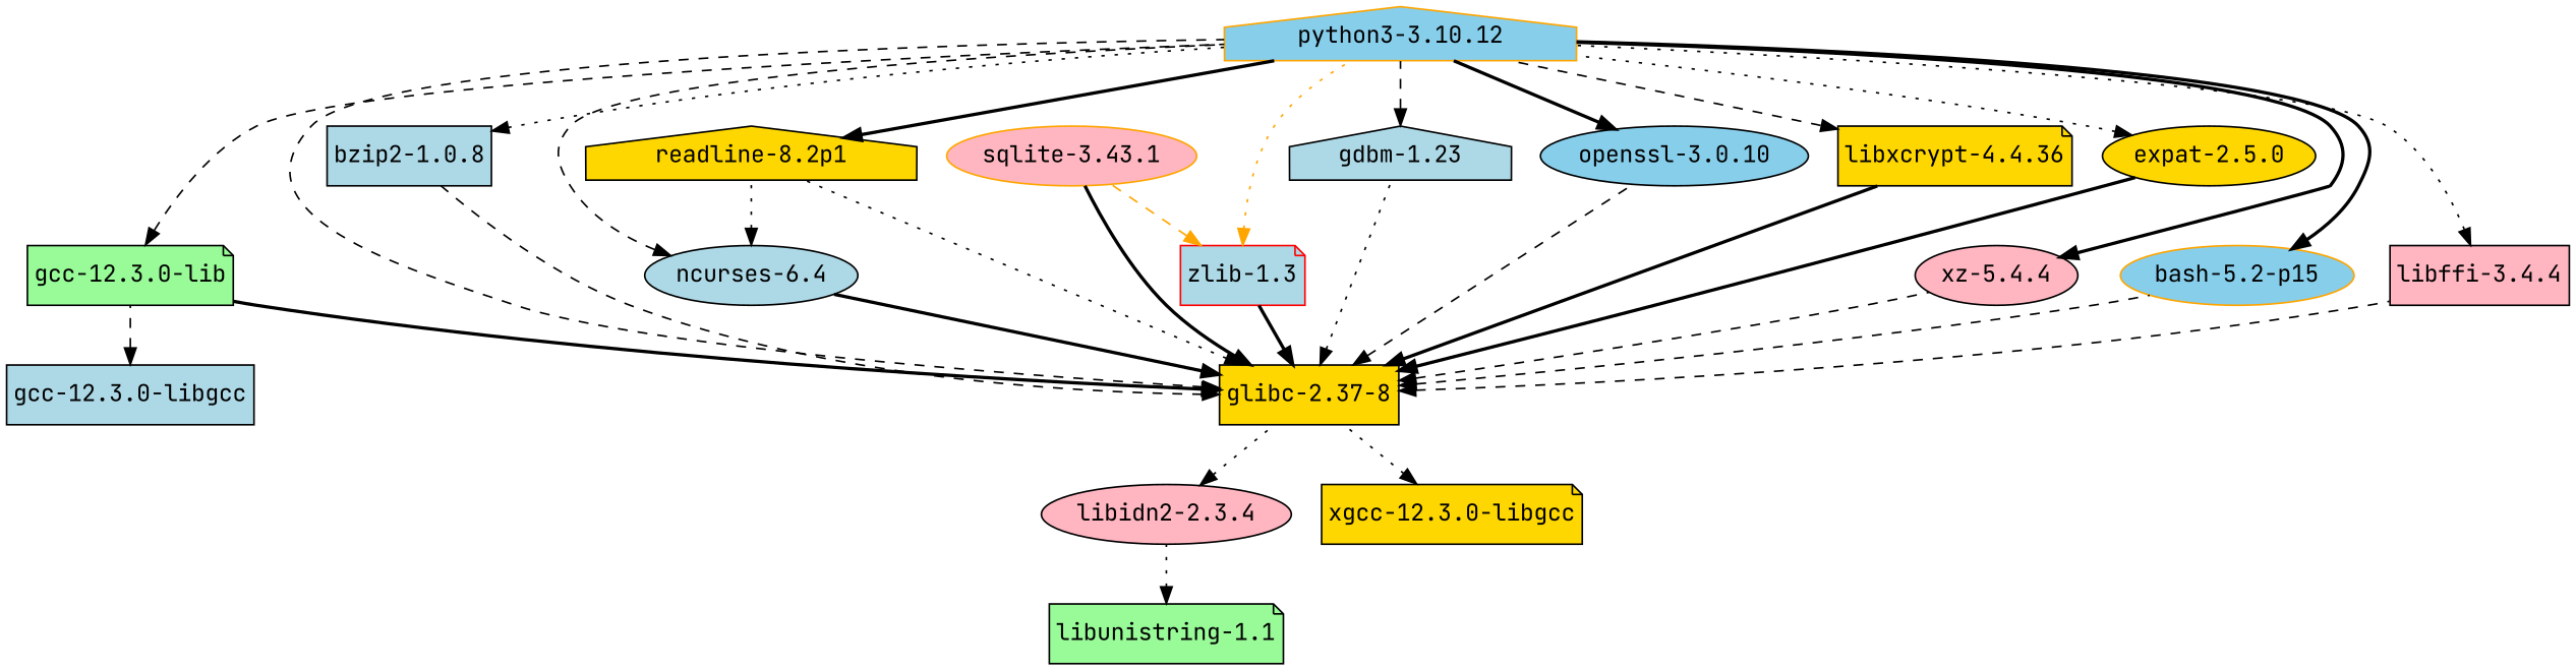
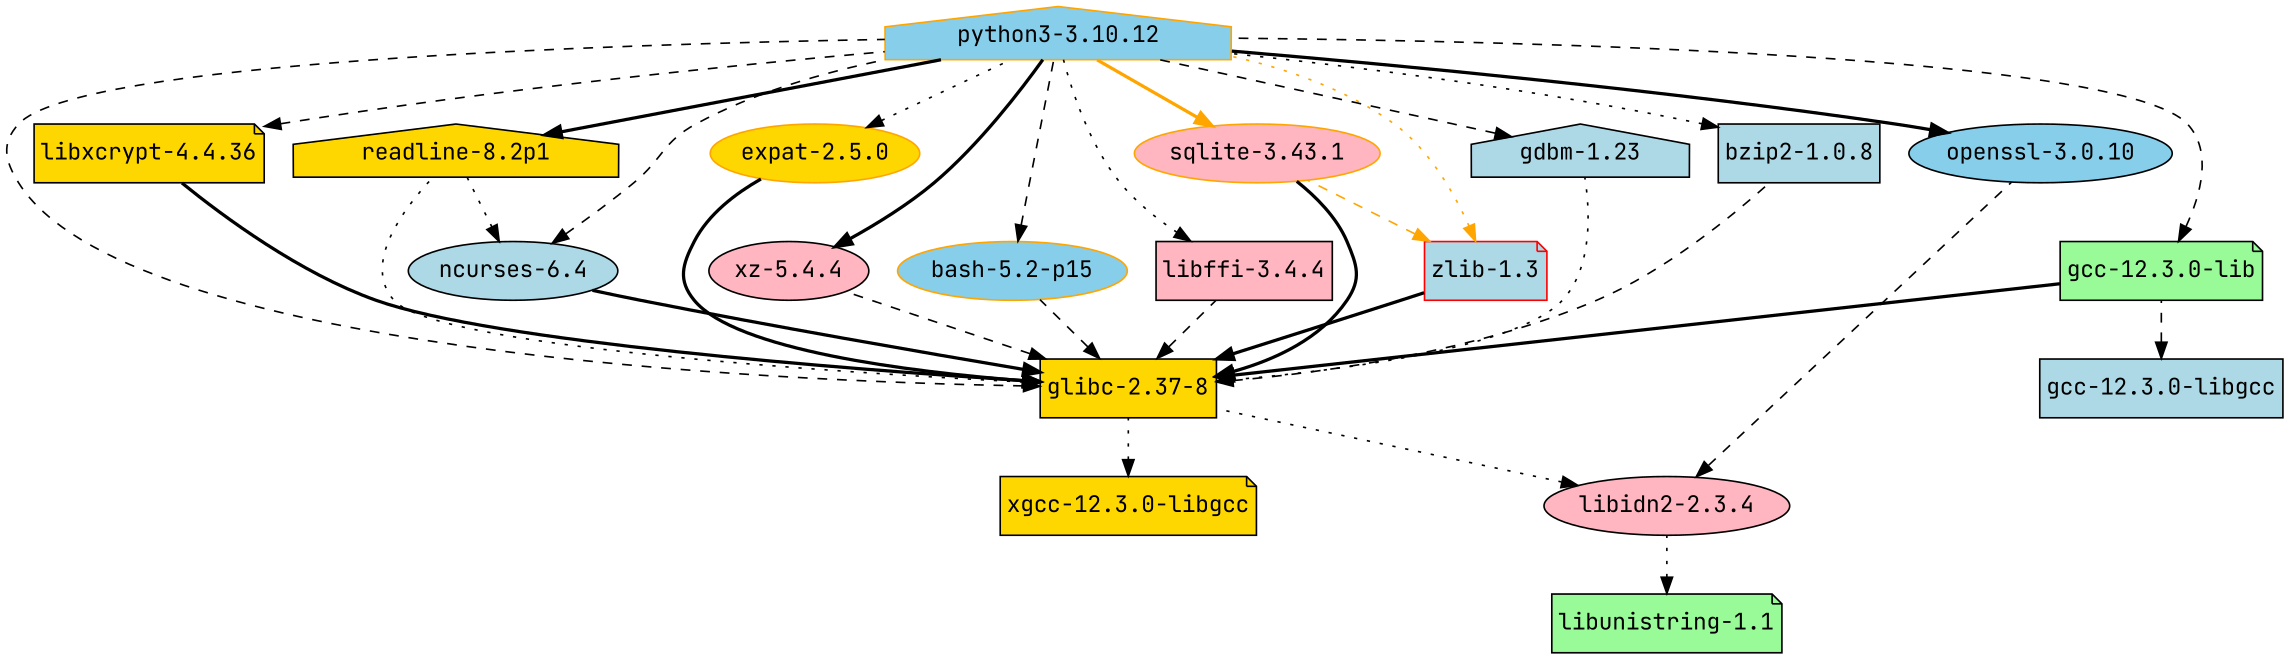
  digraph {
    fontname="JetBrains Mono"
    rankdir=BT
    node [fillcolor=lightblue fontname="JetBrains Mono" margin=.05 shape=ellipse style=filled]
    edge [dir=back fontname="JetBrains Mono" style=dashed]
    n1 [color=orange fillcolor=skyblue label="python3-3.10.12" shape=house]
    n2 [label="bzip2-1.0.8" shape=box]
    n3 [label="ncurses-6.4"]
    n4 [fillcolor=gold label="readline-8.2p1" shape=house]
    n5 [color=orange fillcolor=lightpink label="sqlite-3.43.1"]
    n6 [color=red label="zlib-1.3" shape=note]
    n7 [label="gdbm-1.23" shape=house]
    n8 [fillcolor=skyblue label="openssl-3.0.10"]
    n9 [fillcolor=gold label="glibc-2.37-8" shape=box]
    n10 [fillcolor=gold label="libxcrypt-4.4.36" shape=note]
-   n11 [fillcolor=gold label="expat-2.5.0"]
+   n11 [fillcolor=gold label="expat-2.5.0" color=orange]
    n12 [fillcolor=lightpink label="xz-5.4.4"]
    n13 [color=orange fillcolor=skyblue label="bash-5.2-p15"]
    n14 [fillcolor=palegreen label="gcc-12.3.0-lib" shape=note]
    n15 [fillcolor=lightpink label="libffi-3.4.4" shape=box]
    n16 [fillcolor=lightpink label="libidn2-2.3.4"]
    n17 [fillcolor=palegreen label="libunistring-1.1" shape=note]
    n18 [fillcolor=gold label="xgcc-12.3.0-libgcc" shape=note]
    n19 [label="gcc-12.3.0-libgcc" shape=box]
    n2 -> n1 [style=dotted]
    n3 -> n1
    n3 -> n4 [style=dotted]
    n4 -> n1 [style=bold]
+   n5 -> n1 [color=orange style=bold]
    n6 -> n1 [color=orange style=dotted]
    n6 -> n5 [color=orange]
    n7 -> n1
    n8 -> n1 [style=bold]
    n9 -> n1
    n9 -> n2
    n9 -> n3 [style=bold]
    n9 -> n4 [style=dotted]
    n9 -> n5 [style=bold]
    n9 -> n6 [style=bold]
    n9 -> n7 [style=dotted]
-   n9 -> n8
+   n16 -> n8
    n9 -> n10 [style=bold]
    n9 -> n11 [style=bold]
    n9 -> n12
    n9 -> n13
    n9 -> n14 [style=bold]
    n9 -> n15
    n10 -> n1
    n11 -> n1 [style=dotted]
    n12 -> n1 [style=bold]
-   n13 -> n1 [style=bold]
+   n13 -> n1
    n14 -> n1
    n15 -> n1 [style=dotted]
    n16 -> n9 [style=dotted]
    n17 -> n16 [style=dotted]
    n18 -> n9 [style=dotted]
    n19 -> n14
  }
